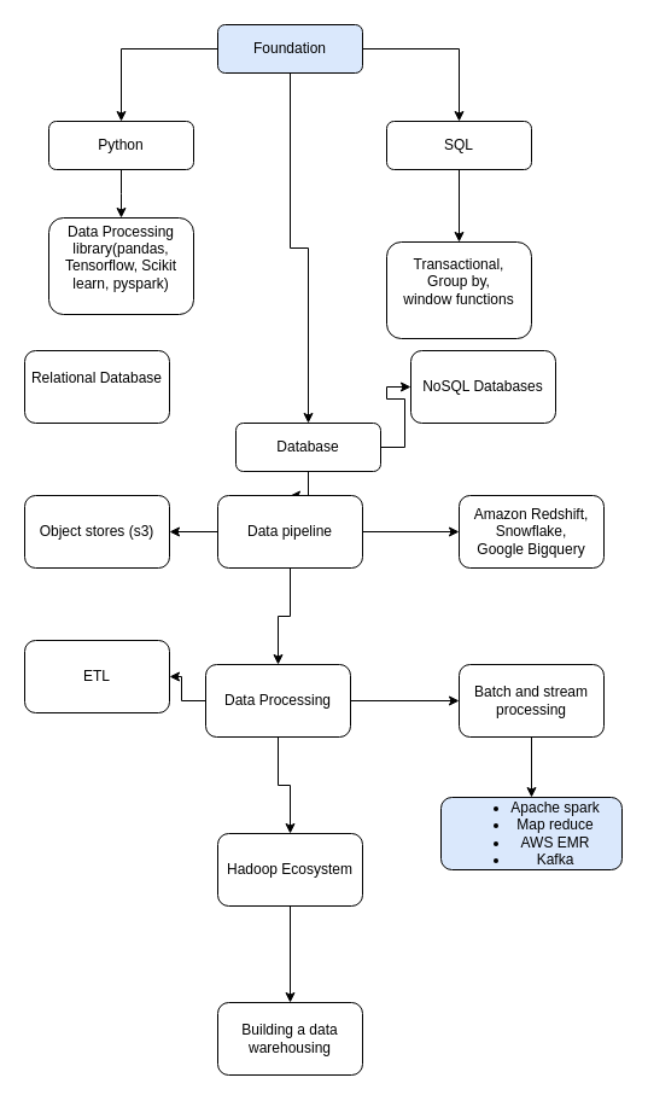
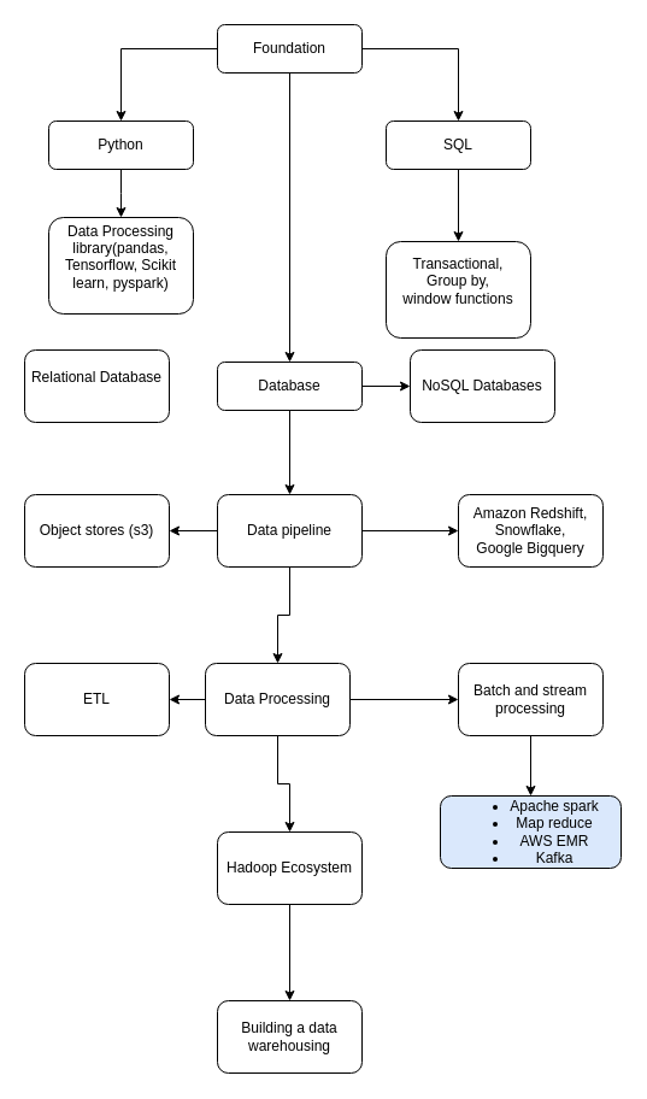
  <mxCell id="0" />
  <mxCell id="1" parent="0" />
  <mxCell id="2" style="edgeStyle=orthogonalEdgeStyle;rounded=0;orthogonalLoop=1;jettySize=auto;html=1;entryX=0.5;entryY=0;entryDx=0;entryDy=0;" edge="1" parent="1" source="5" target="7"><mxGeometry relative="1" as="geometry" /></mxCell>
  <mxCell id="3" style="edgeStyle=orthogonalEdgeStyle;rounded=0;orthogonalLoop=1;jettySize=auto;html=1;" edge="1" parent="1" source="5" target="9"><mxGeometry relative="1" as="geometry" /></mxCell>
  <mxCell id="4" style="edgeStyle=orthogonalEdgeStyle;rounded=0;orthogonalLoop=1;jettySize=auto;html=1;entryX=0.5;entryY=0;entryDx=0;entryDy=0;" edge="1" parent="1" source="5" target="14"><mxGeometry relative="1" as="geometry" /></mxCell>
- <mxCell id="5" value="Foundation" style="rounded=1;whiteSpace=wrap;html=1;fontSize=12;glass=0;strokeWidth=1;shadow=0;fillColor=#dae8fc;" parent="1" vertex="1"><mxGeometry x="180" y="20" width="120" height="40" as="geometry" /></mxCell>
+ <mxCell id="5" value="Foundation" style="rounded=1;whiteSpace=wrap;html=1;fontSize=12;glass=0;strokeWidth=1;shadow=0;" parent="1" vertex="1"><mxGeometry x="180" y="20" width="120" height="40" as="geometry" /></mxCell>
  <mxCell id="6" style="edgeStyle=orthogonalEdgeStyle;rounded=0;orthogonalLoop=1;jettySize=auto;html=1;" edge="1" parent="1" source="7"><mxGeometry relative="1" as="geometry"><mxPoint x="100" y="180" as="targetPoint" /></mxGeometry></mxCell>
  <mxCell id="7" value="Python" style="rounded=1;whiteSpace=wrap;html=1;fontSize=12;glass=0;strokeWidth=1;shadow=0;" parent="1" vertex="1"><mxGeometry x="40" y="100" width="120" height="40" as="geometry" /></mxCell>
  <mxCell id="8" value="" style="edgeStyle=orthogonalEdgeStyle;rounded=0;orthogonalLoop=1;jettySize=auto;html=1;" edge="1" parent="1" source="9" target="11"><mxGeometry relative="1" as="geometry" /></mxCell>
  <mxCell id="9" value="SQL" style="rounded=1;whiteSpace=wrap;html=1;fontSize=12;glass=0;strokeWidth=1;shadow=0;" vertex="1" parent="1"><mxGeometry x="320" y="100" width="120" height="40" as="geometry" /></mxCell>
  <mxCell id="10" value="Data Processing library(pandas, Tensorflow, Scikit learn, pyspark)&lt;div&gt;&lt;div&gt;&lt;br&gt;&lt;/div&gt;&lt;/div&gt;" style="rounded=1;whiteSpace=wrap;html=1;" vertex="1" parent="1"><mxGeometry x="40" y="180" width="120" height="80" as="geometry" /></mxCell>
  <mxCell id="11" value="Transactional,&lt;br&gt;Group by,&lt;br&gt;window functions&lt;div&gt;&lt;br&gt;&lt;/div&gt;" style="rounded=1;whiteSpace=wrap;html=1;fontSize=12;glass=0;strokeWidth=1;shadow=0;" vertex="1" parent="1"><mxGeometry x="320" y="200" width="120" height="80" as="geometry" /></mxCell>
  <mxCell id="12" value="" style="edgeStyle=orthogonalEdgeStyle;rounded=0;orthogonalLoop=1;jettySize=auto;html=1;" edge="1" parent="1" source="14" target="16"><mxGeometry relative="1" as="geometry" /></mxCell>
  <mxCell id="13" value="" style="edgeStyle=orthogonalEdgeStyle;rounded=0;orthogonalLoop=1;jettySize=auto;html=1;" edge="1" parent="1" source="14" target="20"><mxGeometry relative="1" as="geometry" /></mxCell>
- <mxCell id="14" value="&lt;div&gt;Database&lt;/div&gt;" style="rounded=1;whiteSpace=wrap;html=1;" vertex="1" parent="1"><mxGeometry x="195" y="350" width="120" height="40" as="geometry" /></mxCell>
+ <mxCell id="14" value="&lt;div&gt;Database&lt;/div&gt;" style="rounded=1;whiteSpace=wrap;html=1;" vertex="1" parent="1"><mxGeometry x="180" y="300" width="120" height="40" as="geometry" /></mxCell>
  <mxCell id="15" value="Relational Database&lt;div&gt;&lt;br&gt;&lt;/div&gt;" style="whiteSpace=wrap;html=1;rounded=1;" vertex="1" parent="1"><mxGeometry y="290" width="120" height="60" as="geometry" x="20" /></mxCell>
  <mxCell id="16" value="NoSQL Databases" style="whiteSpace=wrap;html=1;rounded=1;" vertex="1" parent="1"><mxGeometry x="340" y="290" width="120" height="60" as="geometry" /></mxCell>
  <mxCell id="17" value="" style="edgeStyle=orthogonalEdgeStyle;rounded=0;orthogonalLoop=1;jettySize=auto;html=1;" edge="1" parent="1" source="20" target="21"><mxGeometry relative="1" as="geometry" /></mxCell>
  <mxCell id="18" value="" style="edgeStyle=orthogonalEdgeStyle;rounded=0;orthogonalLoop=1;jettySize=auto;html=1;" edge="1" parent="1" source="20" target="22"><mxGeometry relative="1" as="geometry" /></mxCell>
  <mxCell id="19" value="" style="edgeStyle=orthogonalEdgeStyle;rounded=0;orthogonalLoop=1;jettySize=auto;html=1;" edge="1" parent="1" source="20" target="26"><mxGeometry relative="1" as="geometry" /></mxCell>
  <mxCell id="20" value="Data pipeline" style="whiteSpace=wrap;html=1;rounded=1;" vertex="1" parent="1"><mxGeometry x="180" y="410" width="120" height="60" as="geometry" /></mxCell>
  <mxCell id="21" value="Object stores (s3)" style="whiteSpace=wrap;html=1;rounded=1;" vertex="1" parent="1"><mxGeometry y="410" width="120" height="60" as="geometry" x="20" /></mxCell>
  <mxCell id="22" value="Amazon Redshift, Snowflake,&lt;br&gt;Google&amp;nbsp;&lt;span style=&quot;background-color: initial;&quot;&gt;Bigquery&lt;/span&gt;" style="whiteSpace=wrap;html=1;rounded=1;" vertex="1" parent="1"><mxGeometry x="380" y="410" width="120" height="60" as="geometry" /></mxCell>
  <mxCell id="23" value="" style="edgeStyle=orthogonalEdgeStyle;rounded=0;orthogonalLoop=1;jettySize=auto;html=1;" edge="1" parent="1" source="26" target="27"><mxGeometry relative="1" as="geometry" /></mxCell>
  <mxCell id="24" value="" style="edgeStyle=orthogonalEdgeStyle;rounded=0;orthogonalLoop=1;jettySize=auto;html=1;" edge="1" parent="1" source="26" target="29"><mxGeometry relative="1" as="geometry" /></mxCell>
  <mxCell id="25" value="" style="edgeStyle=orthogonalEdgeStyle;rounded=0;orthogonalLoop=1;jettySize=auto;html=1;" edge="1" parent="1" source="26" target="32"><mxGeometry relative="1" as="geometry" /></mxCell>
  <mxCell id="26" value="Data Processing" style="whiteSpace=wrap;html=1;rounded=1;" vertex="1" parent="1"><mxGeometry x="170" y="550" width="120" height="60" as="geometry" /></mxCell>
- <mxCell id="27" value="ETL" style="whiteSpace=wrap;html=1;rounded=1;" vertex="1" parent="1"><mxGeometry x="20" y="530" width="120" height="60" as="geometry" /></mxCell>
+ <mxCell id="27" value="ETL" style="whiteSpace=wrap;html=1;rounded=1;" vertex="1" parent="1"><mxGeometry y="550" width="120" height="60" as="geometry" x="20" /></mxCell>
  <mxCell id="28" value="" style="edgeStyle=orthogonalEdgeStyle;rounded=0;orthogonalLoop=1;jettySize=auto;html=1;" edge="1" parent="1" source="29" target="30"><mxGeometry relative="1" as="geometry" /></mxCell>
  <mxCell id="29" value="Batch and stream processing" style="whiteSpace=wrap;html=1;rounded=1;" vertex="1" parent="1"><mxGeometry x="380" y="550" width="120" height="60" as="geometry" /></mxCell>
  <mxCell id="30" value="&lt;ul&gt;&lt;li&gt;Apache spark&lt;/li&gt;&lt;li&gt;Map reduce&lt;/li&gt;&lt;li&gt;AWS EMR&lt;/li&gt;&lt;li&gt;Kafka&lt;/li&gt;&lt;/ul&gt;" style="whiteSpace=wrap;html=1;rounded=1;fillColor=#dae8fc;" vertex="1" parent="1"><mxGeometry x="365" y="660" width="150" height="60" as="geometry" /></mxCell>
  <mxCell id="31" value="" style="edgeStyle=orthogonalEdgeStyle;rounded=0;orthogonalLoop=1;jettySize=auto;html=1;" edge="1" parent="1" source="32" target="33"><mxGeometry relative="1" as="geometry" /></mxCell>
  <mxCell id="32" value="Hadoop Ecosystem" style="whiteSpace=wrap;html=1;rounded=1;" vertex="1" parent="1"><mxGeometry x="180" y="690" width="120" height="60" as="geometry" /></mxCell>
  <mxCell id="33" value="Building a data warehousing" style="whiteSpace=wrap;html=1;rounded=1;" vertex="1" parent="1"><mxGeometry x="180" y="830" width="120" height="60" as="geometry" /></mxCell>
